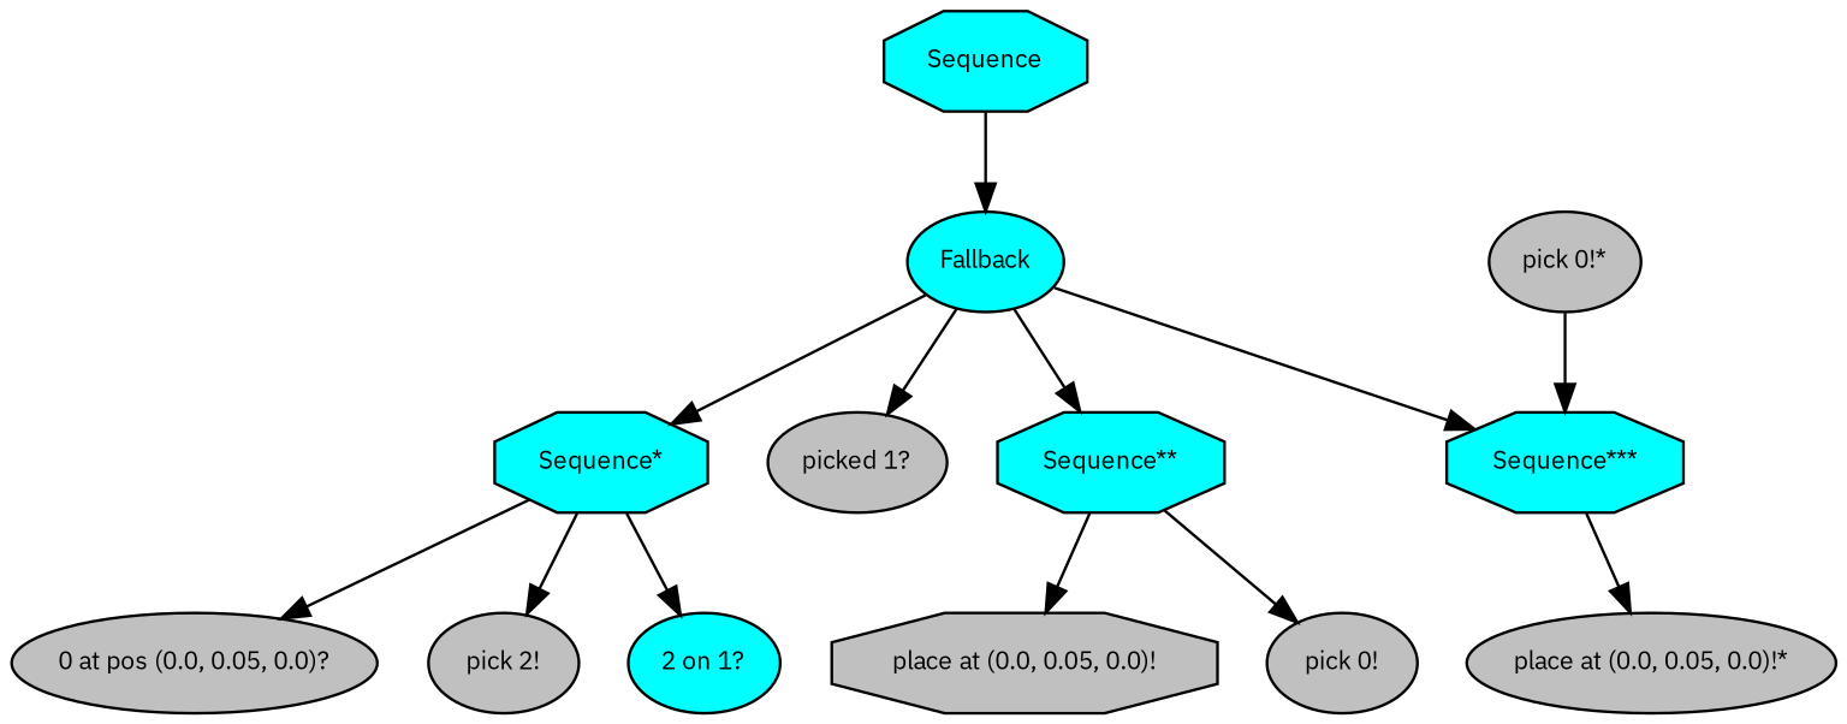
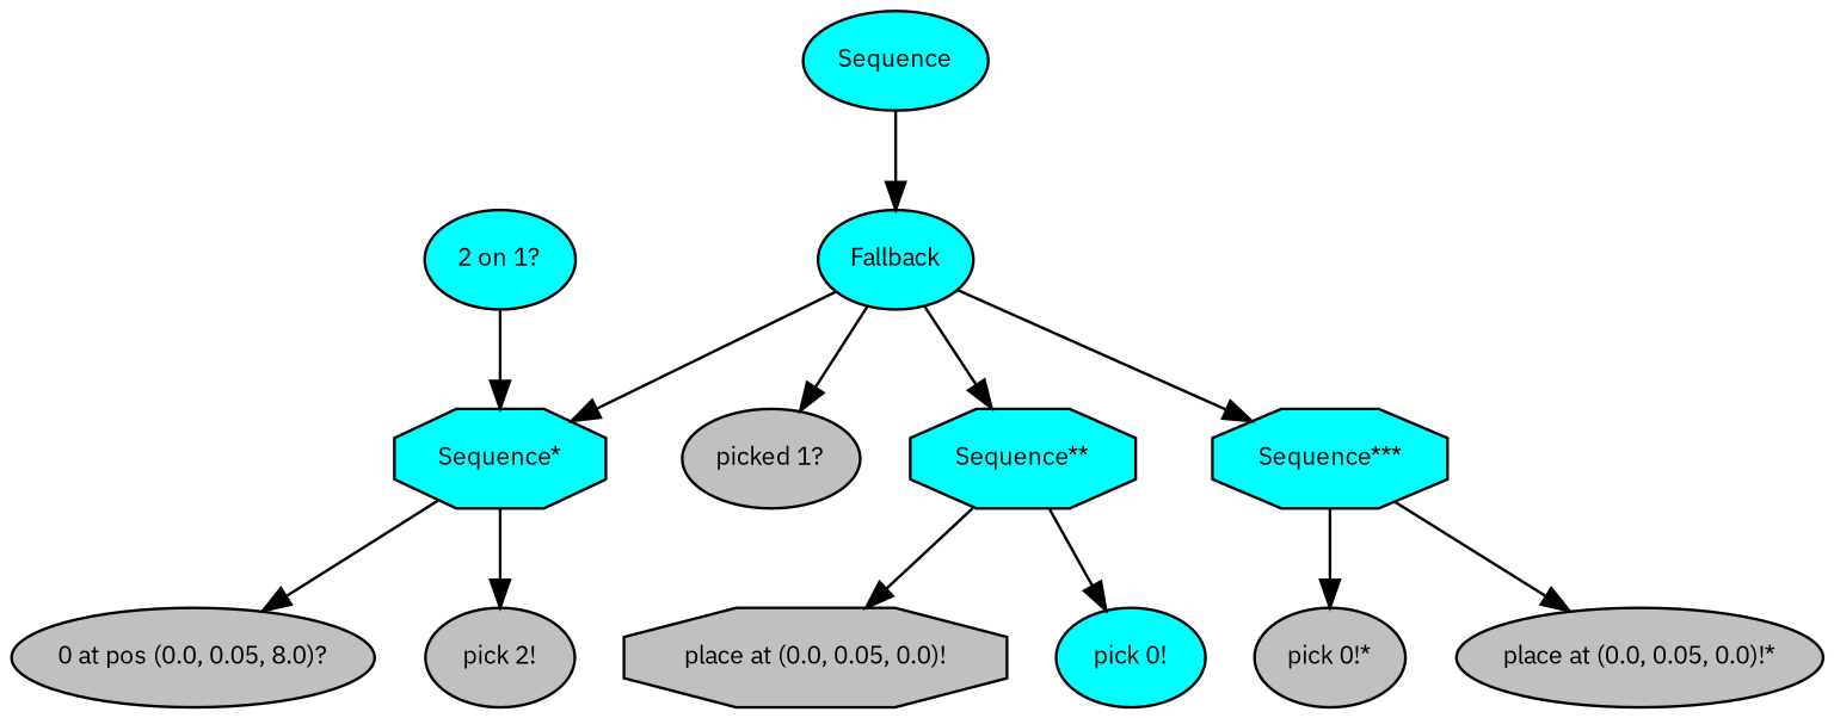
  digraph {
    fontname="IBM Plex Sans"
    ordering=out
    node [fillcolor=gray fontcolor=black fontname="IBM Plex Sans" fontsize=9 shape=ellipse style=filled]
    edge [fontname="IBM Plex Sans"]
-   n1 [fillcolor=cyan label=Sequence shape=octagon]
+   n1 [fillcolor=cyan label=Sequence]
    n2 [fillcolor=cyan label=Fallback]
    n3 [fillcolor=cyan label="Sequence*" shape=octagon]
    n4 [label="picked 1?"]
    n5 [fillcolor=cyan label="Sequence**" shape=octagon]
    n6 [fillcolor=cyan label="Sequence***" shape=octagon]
-   n7 [label="0 at pos (0.0, 0.05, 0.0)?"]
+   n7 [label="0 at pos (0.0, 0.05, 8.0)?"]
    n8 [label="pick 2!"]
    n9 [fillcolor=cyan label="2 on 1?"]
    n10 [label="place at (0.0, 0.05, 0.0)!" shape=octagon]
-   n11 [label="pick 0!"]
+   n11 [fillcolor=cyan label="pick 0!"]
    n12 [label="pick 0!*"]
    n13 [label="place at (0.0, 0.05, 0.0)!*"]
    n1 -> n2
    n2 -> n3
    n2 -> n4
    n2 -> n5
    n2 -> n6
    n3 -> n7
    n3 -> n8
-   n3 -> n9
+   n9 -> n3
    n5 -> n10
    n5 -> n11
-   n12 -> n6
+   n6 -> n12
    n6 -> n13
  }
